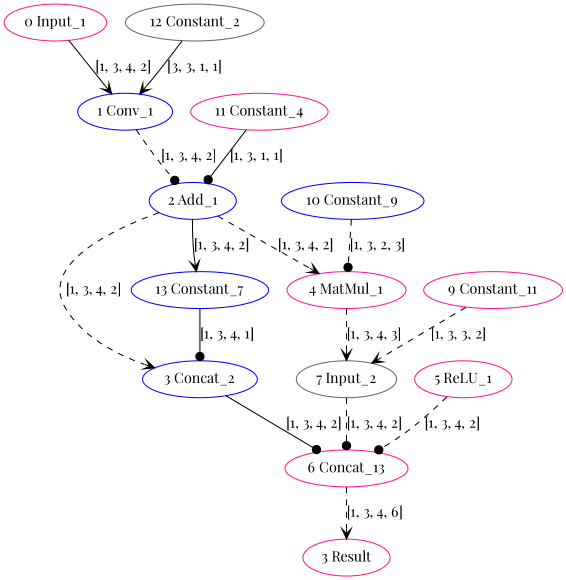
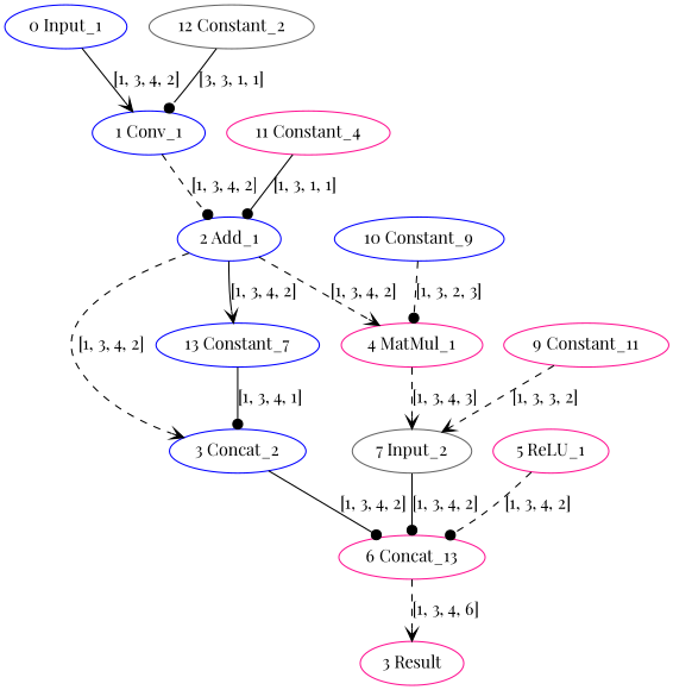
  strict digraph {
    fontname="Playfair Display"
    node [color=deeppink fontname="Playfair Display" type=Constant]
    edge [arrowhead=vee fontname="Playfair Display" style=dashed]
-   "0 Input_1" [type=Parameter]
+   "0 Input_1" [color=blue type=Parameter]
    "1 Conv_1" [color=blue type=Convolution]
    "2 Add_1" [color=blue type=Add]
    n4 [color=blue label="3 Concat_2" type=Add]
    "4 MatMul_1" [type=MatMul]
    "13 Constant_7" [color=blue]
    "6 Concat_13" [type=Concat]
    n8 [color=gray40 label="7 Input_2" type=MatMul]
    "5 ReLU_1" [type=Relu]
    n10 [label="3 Result" type=Result]
    "9 Constant_11"
    "10 Constant_9" [color=blue]
    "11 Constant_4"
    "12 Constant_2" [color=gray40]
    "0 Input_1" -> "1 Conv_1" [label="[1, 3, 4, 2]" style=solid]
    "1 Conv_1" -> "2 Add_1" [arrowhead=dot label="[1, 3, 4, 2]"]
    "2 Add_1" -> n4 [label="[1, 3, 4, 2]"]
    "2 Add_1" -> "4 MatMul_1" [label="[1, 3, 4, 2]"]
    "2 Add_1" -> "13 Constant_7" [label="[1, 3, 4, 2]" style=solid]
    n4 -> "6 Concat_13" [arrowhead=dot label="[1, 3, 4, 2]" style=solid]
    "4 MatMul_1" -> n8 [label="[1, 3, 4, 3]"]
    "13 Constant_7" -> n4 [arrowhead=dot label="[1, 3, 4, 1]" style=solid]
    "6 Concat_13" -> n10 [label="[1, 3, 4, 6]"]
-   n8 -> "6 Concat_13" [arrowhead=dot label="[1, 3, 4, 2]"]
+   n8 -> "6 Concat_13" [arrowhead=dot label="[1, 3, 4, 2]" style=solid]
    "5 ReLU_1" -> "6 Concat_13" [arrowhead=dot label="[1, 3, 4, 2]"]
    "9 Constant_11" -> n8 [label="[1, 3, 3, 2]"]
    "10 Constant_9" -> "4 MatMul_1" [arrowhead=dot label="[1, 3, 2, 3]"]
    "11 Constant_4" -> "2 Add_1" [arrowhead=dot label="[1, 3, 1, 1]" style=solid]
-   "12 Constant_2" -> "1 Conv_1" [label="[3, 3, 1, 1]" style=solid]
+   "12 Constant_2" -> "1 Conv_1" [arrowhead=dot label="[3, 3, 1, 1]" style=solid]
  }
